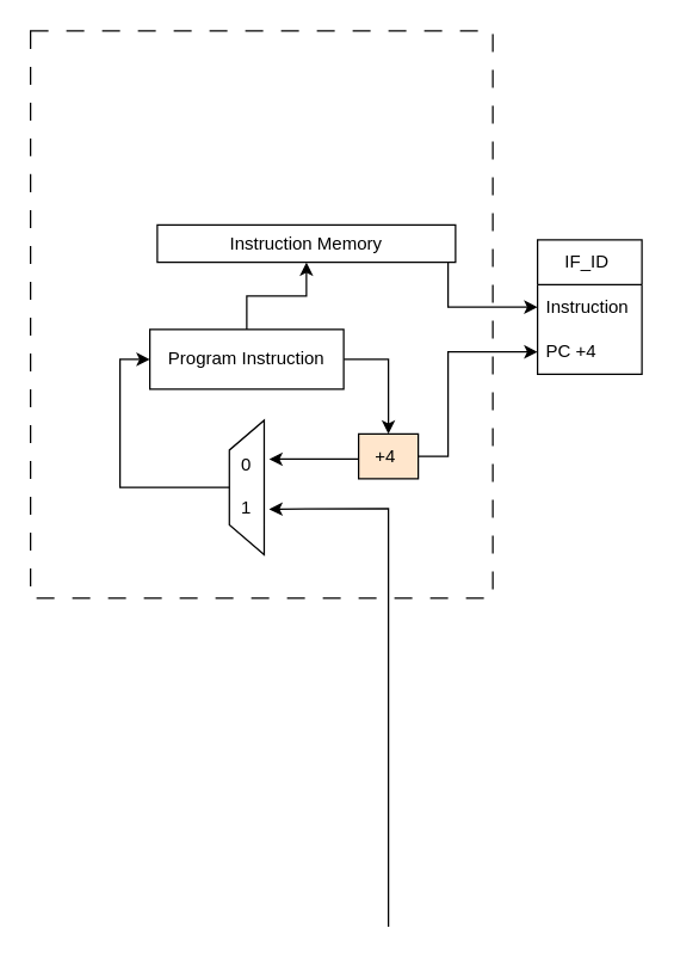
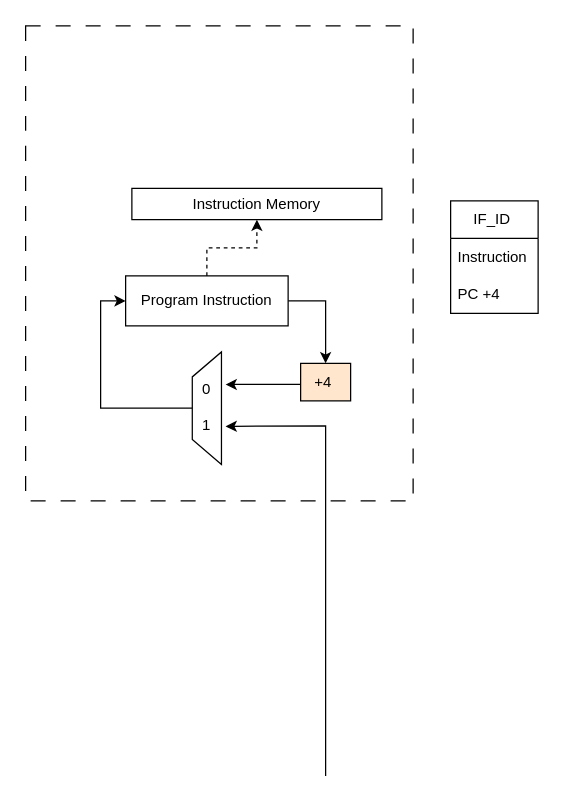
  <mxCell id="0" />
  <mxCell id="1" parent="0" />
  <mxCell id="2" value="" style="edgeStyle=orthogonalEdgeStyle;rounded=0;orthogonalLoop=1;jettySize=auto;html=1;" edge="1" parent="1" source="4" target="13"><mxGeometry relative="1" as="geometry" /></mxCell>
- <mxCell id="3" style="edgeStyle=orthogonalEdgeStyle;rounded=0;orthogonalLoop=1;jettySize=auto;html=1;entryX=0.5;entryY=1;entryDx=0;entryDy=0;" edge="1" parent="1" source="4" target="16"><mxGeometry relative="1" as="geometry"><mxPoint x="140" y="180" as="targetPoint" /></mxGeometry></mxCell>
+ <mxCell id="3" style="edgeStyle=orthogonalEdgeStyle;rounded=0;orthogonalLoop=1;jettySize=auto;html=1;entryX=0.5;entryY=1;entryDx=0;entryDy=0;dashed=1;" edge="1" parent="1" source="4" target="16"><mxGeometry relative="1" as="geometry"><mxPoint x="140" y="180" as="targetPoint" /></mxGeometry></mxCell>
  <mxCell id="4" value="Program Instruction" style="rounded=0;whiteSpace=wrap;html=1;" vertex="1" parent="1"><mxGeometry x="100" y="220" width="130" height="40" as="geometry" /></mxCell>
  <mxCell id="5" value="" style="group;flipH=1;flipV=1;" vertex="1" connectable="0" parent="1"><mxGeometry x="150" y="290.83" width="30" height="70" as="geometry" /></mxCell>
  <mxCell id="6" value="" style="shape=trapezoid;perimeter=trapezoidPerimeter;whiteSpace=wrap;html=1;fixedSize=1;rotation=90;flipH=1;flipV=1;" vertex="1" parent="5"><mxGeometry x="-30" y="23.333" width="90" height="23.333" as="geometry" /></mxCell>
  <mxCell id="7" value="" style="group" vertex="1" connectable="0" parent="5"><mxGeometry y="11.667" width="30" height="46.667" as="geometry" /></mxCell>
  <mxCell id="8" value="0" style="text;html=1;align=center;verticalAlign=middle;whiteSpace=wrap;rounded=0;" vertex="1" parent="7"><mxGeometry width="30" height="17.5" as="geometry" /></mxCell>
  <mxCell id="9" value="1" style="text;html=1;align=center;verticalAlign=middle;whiteSpace=wrap;rounded=0;" vertex="1" parent="7"><mxGeometry y="29.167" width="30" height="17.5" as="geometry" /></mxCell>
  <mxCell id="10" style="edgeStyle=orthogonalEdgeStyle;rounded=0;orthogonalLoop=1;jettySize=auto;html=1;entryX=0;entryY=0.5;entryDx=0;entryDy=0;" edge="1" parent="1" source="6" target="4"><mxGeometry relative="1" as="geometry"><Array as="points"><mxPoint x="80" y="326" /><mxPoint x="80" y="240" /></Array></mxGeometry></mxCell>
  <mxCell id="11" style="edgeStyle=orthogonalEdgeStyle;rounded=0;orthogonalLoop=1;jettySize=auto;html=1;entryX=1;entryY=0.25;entryDx=0;entryDy=0;" edge="1" parent="1" source="13" target="8"><mxGeometry relative="1" as="geometry"><Array as="points"><mxPoint x="260" y="306.83" /><mxPoint x="260" y="306.83" /></Array></mxGeometry></mxCell>
- <mxCell id="12" style="edgeStyle=orthogonalEdgeStyle;rounded=0;orthogonalLoop=1;jettySize=auto;html=1;entryX=0;entryY=0.5;entryDx=0;entryDy=0;" edge="1" parent="1" source="13" target="19"><mxGeometry relative="1" as="geometry"><Array as="points"><mxPoint x="300" y="305" /><mxPoint x="300" y="235" /></Array></mxGeometry></mxCell>
  <mxCell id="13" value="+4&amp;nbsp;" style="whiteSpace=wrap;html=1;rounded=0;fillColor=#ffe6cc;" vertex="1" parent="1"><mxGeometry x="240" y="290" width="40" height="30" as="geometry" /></mxCell>
  <mxCell id="14" value="" style="endArrow=classic;html=1;rounded=0;entryX=1;entryY=0.5;entryDx=0;entryDy=0;" edge="1" parent="1" target="9"><mxGeometry width="50" height="50" relative="1" as="geometry"><mxPoint x="260" y="620" as="sourcePoint" /><mxPoint x="300" y="460" as="targetPoint" /><Array as="points"><mxPoint x="260" y="360" /><mxPoint x="260" y="340" /></Array></mxGeometry></mxCell>
- <mxCell id="15" style="edgeStyle=orthogonalEdgeStyle;rounded=0;orthogonalLoop=1;jettySize=auto;html=1;" edge="1" parent="1" source="16" target="18"><mxGeometry relative="1" as="geometry"><Array as="points"><mxPoint x="300" y="170" /><mxPoint x="300" y="205" /></Array></mxGeometry></mxCell>
  <mxCell id="16" value="Instruction Memory" style="rounded=0;whiteSpace=wrap;html=1;" vertex="1" parent="1"><mxGeometry x="105" y="150" width="200" height="25" as="geometry" /></mxCell>
  <mxCell id="17" value="IF_ID&amp;nbsp;" style="swimlane;fontStyle=0;childLayout=stackLayout;horizontal=1;startSize=30;horizontalStack=0;resizeParent=1;resizeParentMax=0;resizeLast=0;collapsible=1;marginBottom=0;whiteSpace=wrap;html=1;" vertex="1" parent="1"><mxGeometry x="360" y="160" width="70" height="90" as="geometry" /></mxCell>
  <mxCell id="18" value="Instruction" style="text;strokeColor=none;fillColor=none;align=left;verticalAlign=middle;spacingLeft=4;spacingRight=4;overflow=hidden;points=[[0,0.5],[1,0.5]];portConstraint=eastwest;rotatable=0;whiteSpace=wrap;html=1;" vertex="1" parent="17"><mxGeometry y="30" width="70" height="30" as="geometry" /></mxCell>
  <mxCell id="19" value="PC +4" style="text;strokeColor=none;fillColor=none;align=left;verticalAlign=middle;spacingLeft=4;spacingRight=4;overflow=hidden;points=[[0,0.5],[1,0.5]];portConstraint=eastwest;rotatable=0;whiteSpace=wrap;html=1;" vertex="1" parent="17"><mxGeometry y="60" width="70" height="30" as="geometry" /></mxCell>
  <mxCell id="20" value="" style="rounded=0;whiteSpace=wrap;html=1;fillColor=none;dashed=1;dashPattern=12 12;" vertex="1" parent="1"><mxGeometry x="20" y="20" width="310" height="380" as="geometry" /></mxCell>
